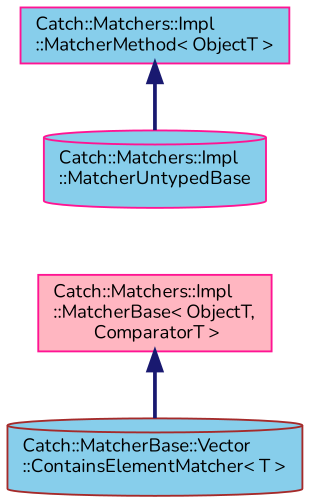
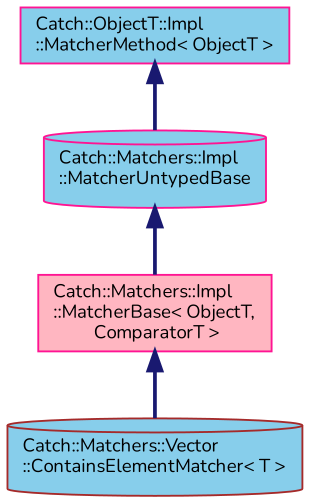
  digraph {
    fontname=Nunito
    rankdir=TB
    node [color=deeppink fillcolor=skyblue fontname=Nunito fontsize=10 shape=cylinder style=filled]
    edge [color=midnightblue dir=back fontname=Nunito fontsize=10 labelfontname=Helvetica labelfontsize=10 style=bold]
-   n1 [color=brown fontcolor=black height=0.2 label="Catch::MatcherBase::Vector\l::ContainsElementMatcher\< T \>" width=0.4]
+   n1 [color=brown fontcolor=black height=0.2 label="Catch::Matchers::Vector\l::ContainsElementMatcher\< T \>" width=0.4]
    n2 [fillcolor=lightpink height=0.2 label="Catch::Matchers::Impl\l::MatcherBase\< ObjectT,\l ComparatorT \>" shape=box width=0.4]
    n3 [height=0.2 label="Catch::Matchers::Impl\l::MatcherUntypedBase" width=0.4]
-   n4 [height=0.2 label="Catch::Matchers::Impl\l::MatcherMethod\< ObjectT \>" shape=box width=0.4]
+   n4 [height=0.2 label="Catch::ObjectT::Impl\l::MatcherMethod\< ObjectT \>" shape=box width=0.4]
    n2 -> n1
+   n3 -> n2
    n4 -> n3
  }
